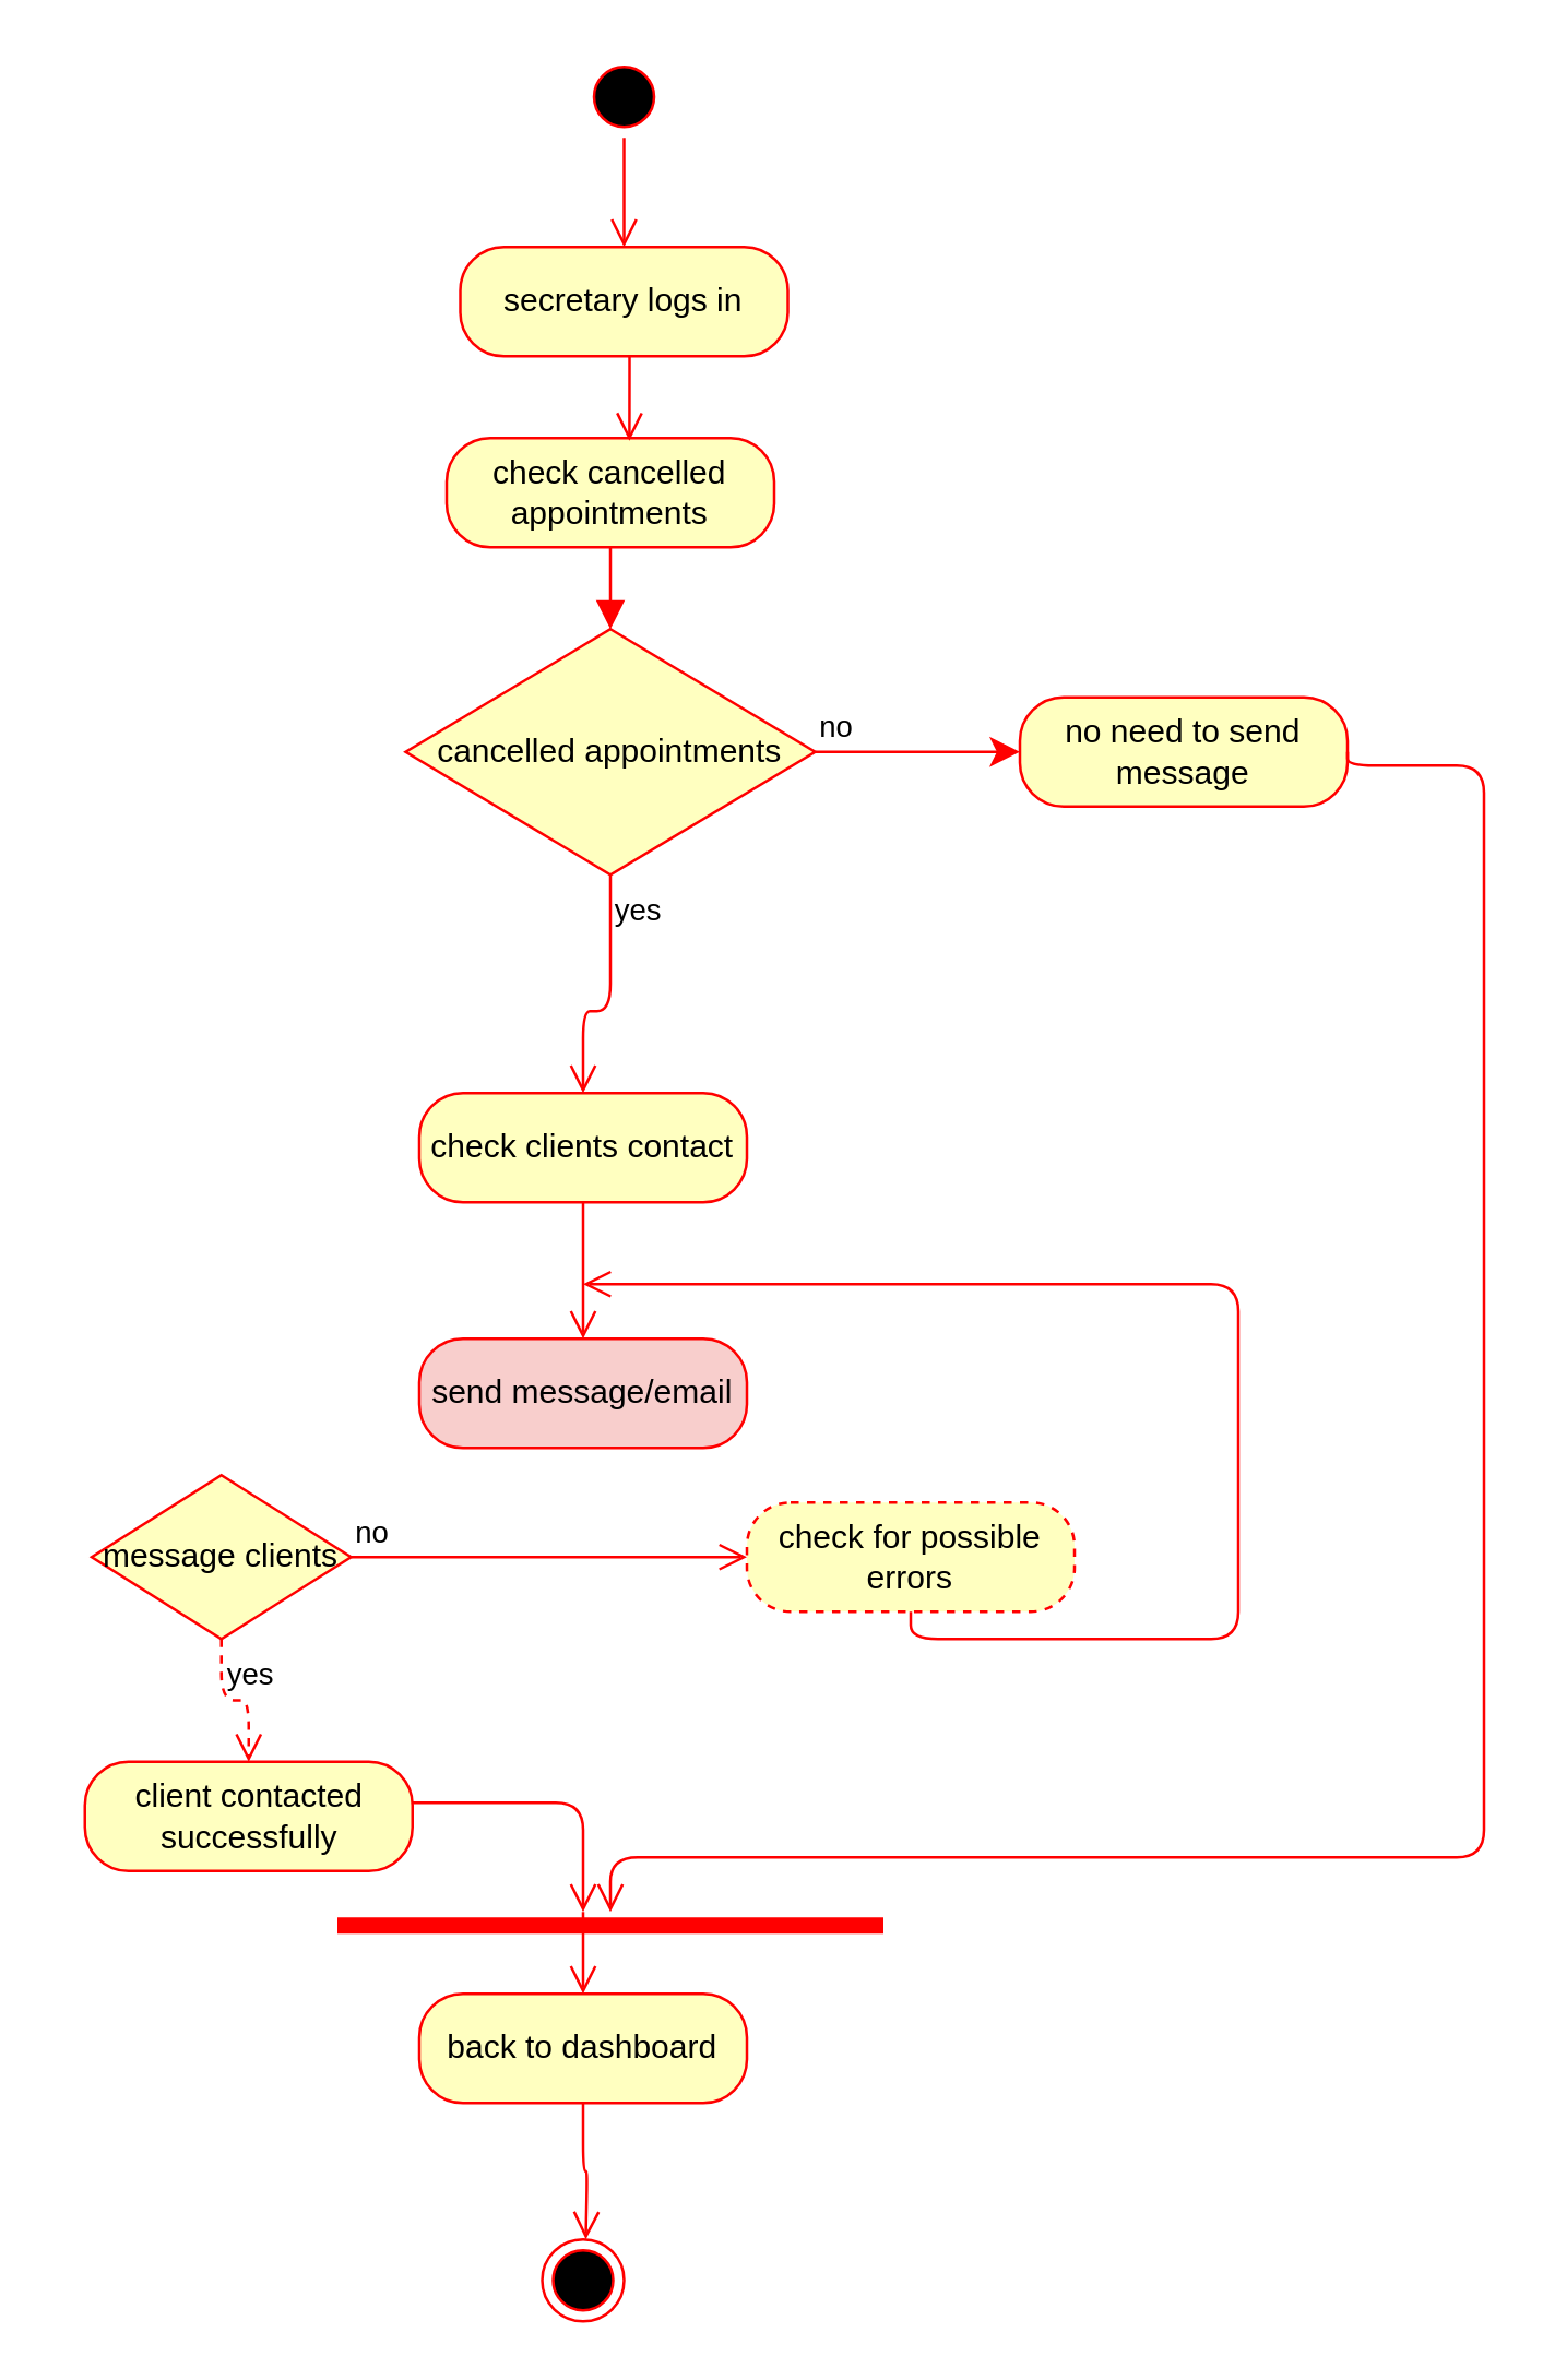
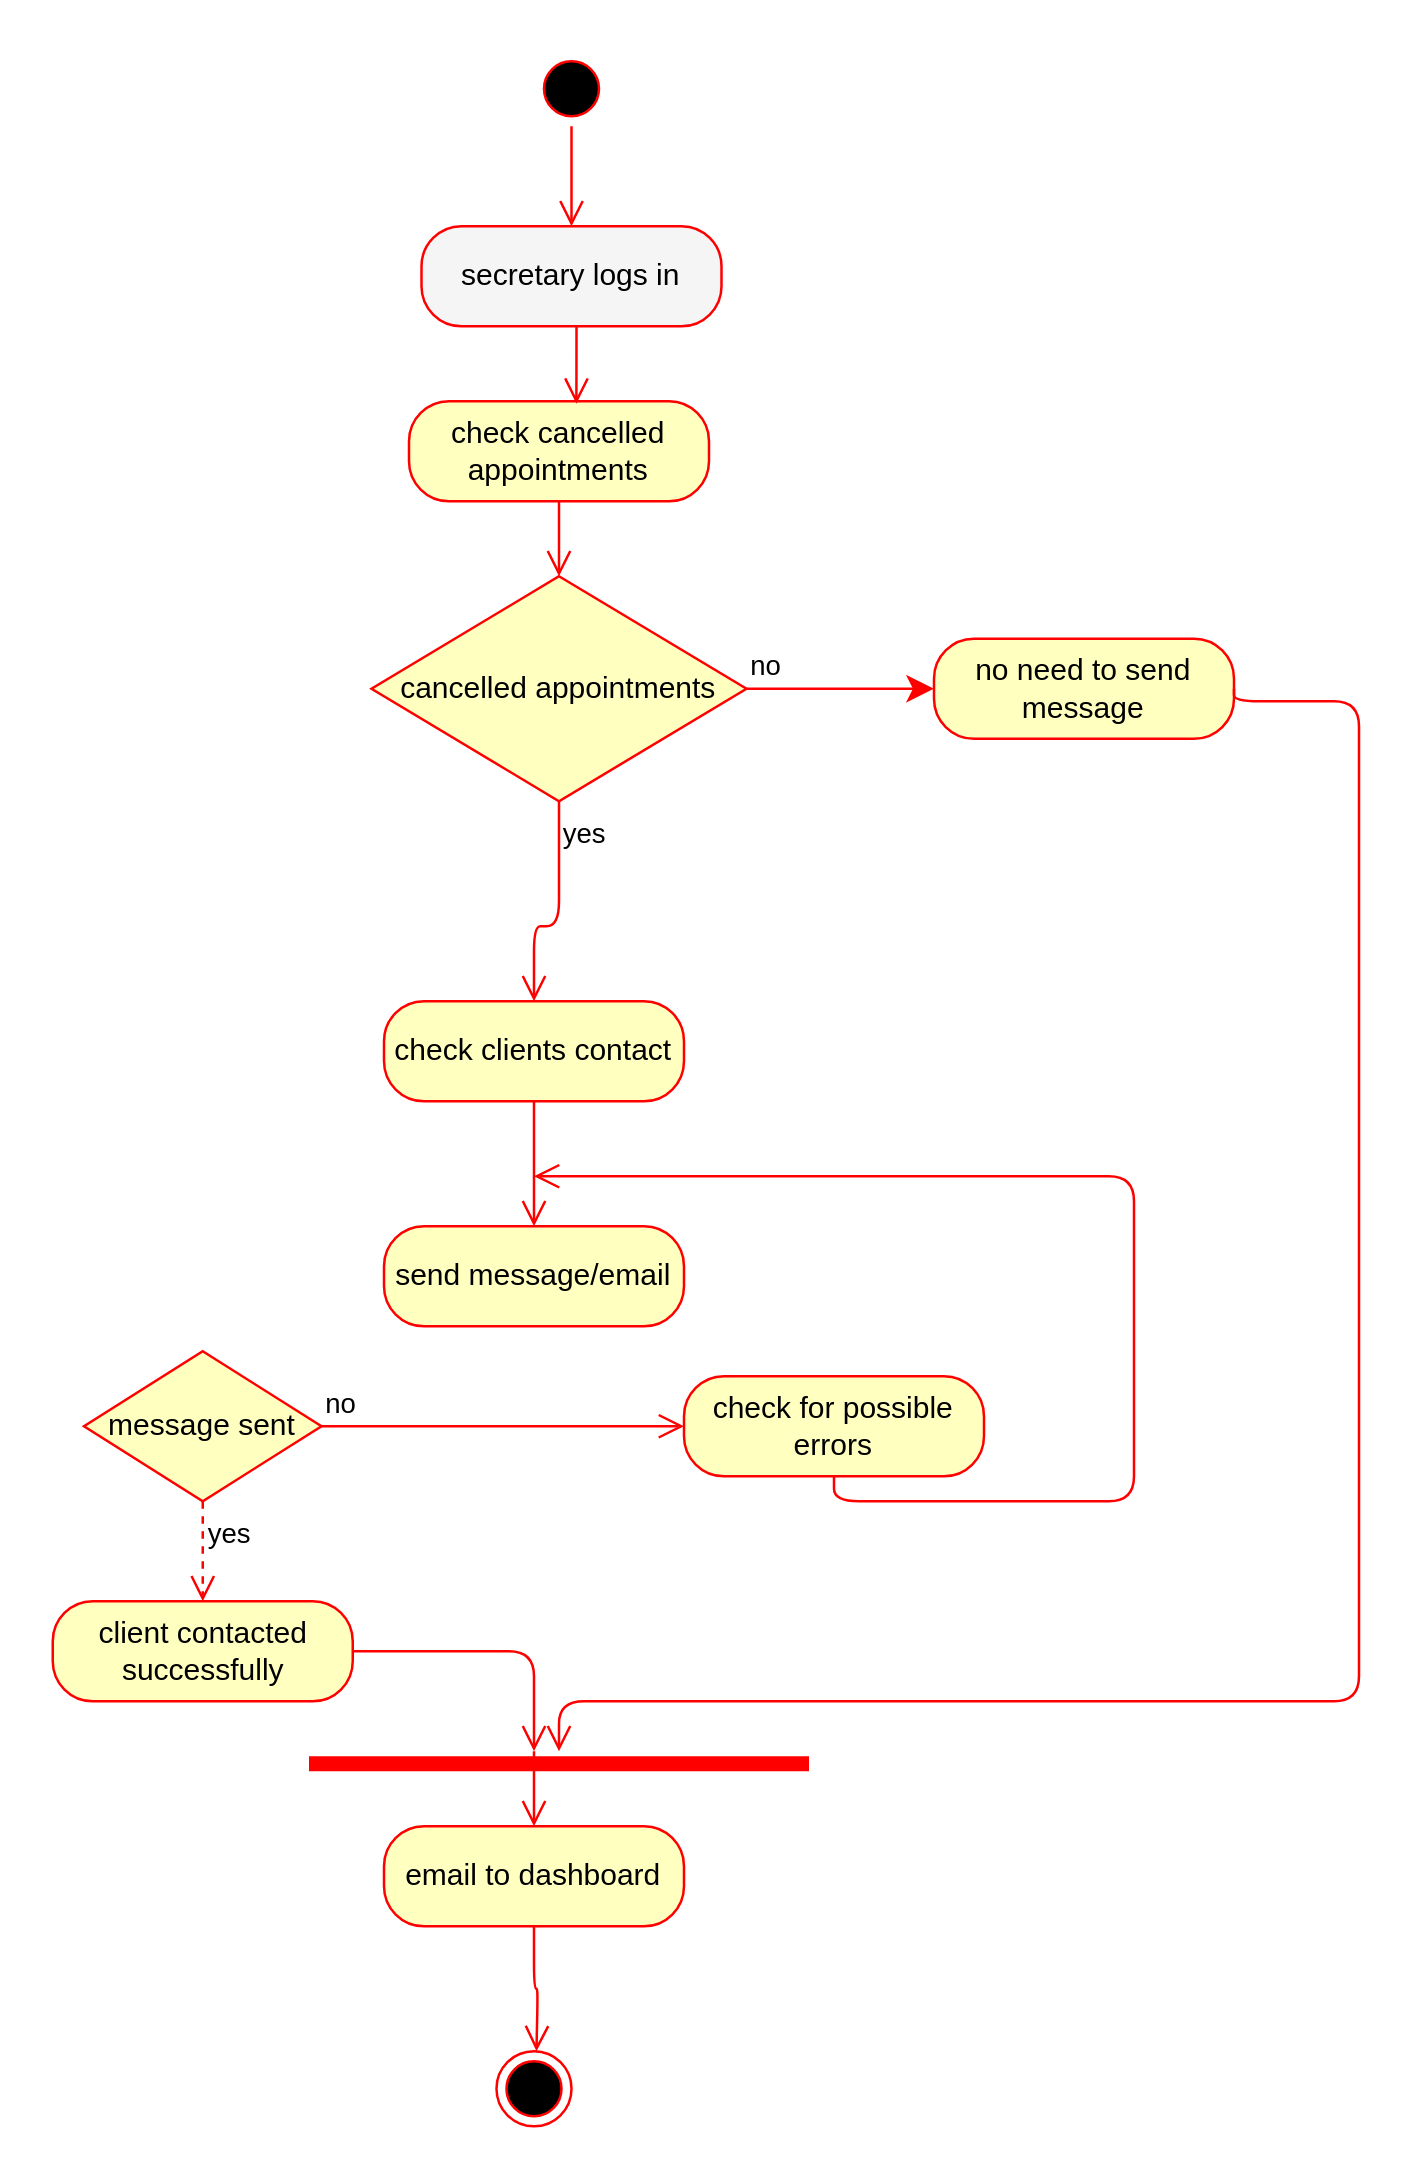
  <mxCell id="0" />
  <mxCell id="1" parent="0" />
  <mxCell id="2" value="" style="ellipse;html=1;shape=startState;fillColor=#000000;strokeColor=#ff0000;" parent="1" vertex="1"><mxGeometry x="213" y="20" width="30" height="30" as="geometry" /></mxCell>
  <mxCell id="3" value="" style="edgeStyle=orthogonalEdgeStyle;html=1;verticalAlign=bottom;endArrow=open;endSize=8;strokeColor=#ff0000;entryX=0.5;entryY=0;entryDx=0;entryDy=0;" parent="1" source="2" target="6" edge="1"><mxGeometry relative="1" as="geometry"><mxPoint x="228" y="100" as="targetPoint" /></mxGeometry></mxCell>
  <mxCell id="4" value="check cancelled appointments" style="rounded=1;whiteSpace=wrap;html=1;arcSize=40;fontColor=#000000;fillColor=#ffffc0;strokeColor=#ff0000;" parent="1" vertex="1"><mxGeometry x="163" y="160" width="120" height="40" as="geometry" /></mxCell>
- <mxCell id="5" value="" style="edgeStyle=orthogonalEdgeStyle;html=1;verticalAlign=bottom;endArrow=block;endSize=8;strokeColor=#ff0000;entryX=0.5;entryY=0;entryDx=0;entryDy=0;" parent="1" source="4" target="8" edge="1"><mxGeometry relative="1" as="geometry"><mxPoint x="233" y="250" as="targetPoint" /><Array as="points"><mxPoint x="223" y="230" /><mxPoint x="223" y="230" /></Array></mxGeometry></mxCell>
- <mxCell id="6" value="secretary logs in" style="rounded=1;whiteSpace=wrap;html=1;arcSize=40;fontColor=#000000;fillColor=#ffffc0;strokeColor=#ff0000;" parent="1" vertex="1"><mxGeometry x="168" y="90" width="120" height="40" as="geometry" /></mxCell>
+ <mxCell id="5" value="" style="edgeStyle=orthogonalEdgeStyle;html=1;verticalAlign=bottom;endArrow=open;endSize=8;strokeColor=#ff0000;entryX=0.5;entryY=0;entryDx=0;entryDy=0;" parent="1" source="4" target="8" edge="1"><mxGeometry relative="1" as="geometry"><mxPoint x="233" y="250" as="targetPoint" /><Array as="points"><mxPoint x="223" y="230" /><mxPoint x="223" y="230" /></Array></mxGeometry></mxCell>
+ <mxCell id="6" value="secretary logs in" style="rounded=1;whiteSpace=wrap;html=1;arcSize=40;fontColor=#000000;fillColor=#f5f5f5;strokeColor=#ff0000;" parent="1" vertex="1"><mxGeometry x="168" y="90" width="120" height="40" as="geometry" /></mxCell>
  <mxCell id="7" value="" style="edgeStyle=orthogonalEdgeStyle;html=1;verticalAlign=bottom;endArrow=open;endSize=8;strokeColor=#ff0000;entryX=0.558;entryY=0.025;entryDx=0;entryDy=0;entryPerimeter=0;" parent="1" source="6" target="4" edge="1"><mxGeometry relative="1" as="geometry"><mxPoint x="228" y="187" as="targetPoint" /><Array as="points"><mxPoint x="230" y="140" /><mxPoint x="230" y="140" /></Array></mxGeometry></mxCell>
  <mxCell id="8" value="cancelled appointments" style="rhombus;whiteSpace=wrap;html=1;fillColor=#ffffc0;strokeColor=#ff0000;" parent="1" vertex="1"><mxGeometry x="148" y="230" width="150" height="90" as="geometry" /></mxCell>
  <mxCell id="9" value="no" style="edgeStyle=orthogonalEdgeStyle;html=1;align=left;verticalAlign=bottom;endArrow=classic;endSize=8;strokeColor=#ff0000;entryX=0;entryY=0.5;entryDx=0;entryDy=0;" parent="1" source="8" target="19" edge="1"><mxGeometry x="-1" relative="1" as="geometry"><mxPoint x="373" y="285" as="targetPoint" /></mxGeometry></mxCell>
  <mxCell id="10" value="yes" style="edgeStyle=orthogonalEdgeStyle;html=1;align=left;verticalAlign=top;endArrow=open;endSize=8;strokeColor=#ff0000;" parent="1" source="8" edge="1"><mxGeometry x="-1" relative="1" as="geometry"><mxPoint x="213" y="400" as="targetPoint" /><Array as="points"><mxPoint x="223" y="370" /><mxPoint x="213" y="370" /></Array></mxGeometry></mxCell>
  <mxCell id="11" value="check clients contact" style="rounded=1;whiteSpace=wrap;html=1;arcSize=40;fontColor=#000000;fillColor=#ffffc0;strokeColor=#ff0000;" parent="1" vertex="1"><mxGeometry x="153" y="400" width="120" height="40" as="geometry" /></mxCell>
  <mxCell id="12" value="" style="edgeStyle=orthogonalEdgeStyle;html=1;verticalAlign=bottom;endArrow=open;endSize=8;strokeColor=#ff0000;" parent="1" source="11" edge="1"><mxGeometry relative="1" as="geometry"><mxPoint x="213" y="490" as="targetPoint" /><Array as="points"><mxPoint x="213" y="470" /><mxPoint x="213" y="470" /></Array></mxGeometry></mxCell>
- <mxCell id="13" value="send message/email" style="rounded=1;whiteSpace=wrap;html=1;arcSize=40;fontColor=#000000;fillColor=#f8cecc;strokeColor=#ff0000;" parent="1" vertex="1"><mxGeometry x="153" y="490" width="120" height="40" as="geometry" /></mxCell>
- <mxCell id="14" value="message clients" style="rhombus;whiteSpace=wrap;html=1;fillColor=#ffffc0;strokeColor=#ff0000;" parent="1" vertex="1"><mxGeometry x="33" y="540" width="95" height="60" as="geometry" /></mxCell>
+ <mxCell id="13" value="send message/email" style="rounded=1;whiteSpace=wrap;html=1;arcSize=40;fontColor=#000000;fillColor=#ffffc0;strokeColor=#ff0000;" parent="1" vertex="1"><mxGeometry x="153" y="490" width="120" height="40" as="geometry" /></mxCell>
+ <mxCell id="14" value="message sent" style="rhombus;whiteSpace=wrap;html=1;fillColor=#ffffc0;strokeColor=#ff0000;" parent="1" vertex="1"><mxGeometry x="33" y="540" width="95" height="60" as="geometry" /></mxCell>
  <mxCell id="15" value="no" style="edgeStyle=orthogonalEdgeStyle;html=1;align=left;verticalAlign=bottom;endArrow=open;endSize=8;strokeColor=#ff0000;entryX=0;entryY=0.5;entryDx=0;entryDy=0;" parent="1" source="14" target="17" edge="1"><mxGeometry x="-1" relative="1" as="geometry"><mxPoint x="348" y="600" as="targetPoint" /></mxGeometry></mxCell>
  <mxCell id="16" value="yes" style="edgeStyle=orthogonalEdgeStyle;html=1;align=left;verticalAlign=top;endArrow=open;endSize=8;strokeColor=#ff0000;entryX=0.5;entryY=0;entryDx=0;entryDy=0;dashed=1;" parent="1" source="14" target="20" edge="1"><mxGeometry x="-1" relative="1" as="geometry"><mxPoint x="213" y="670" as="targetPoint" /></mxGeometry></mxCell>
- <mxCell id="17" value="check for possible errors" style="rounded=1;whiteSpace=wrap;html=1;arcSize=40;fontColor=#000000;fillColor=#ffffc0;strokeColor=#ff0000;dashed=1;" parent="1" vertex="1"><mxGeometry x="273" y="550" width="120" height="40" as="geometry" /></mxCell>
+ <mxCell id="17" value="check for possible errors" style="rounded=1;whiteSpace=wrap;html=1;arcSize=40;fontColor=#000000;fillColor=#ffffc0;strokeColor=#ff0000;" parent="1" vertex="1"><mxGeometry x="273" y="550" width="120" height="40" as="geometry" /></mxCell>
  <mxCell id="18" value="" style="edgeStyle=orthogonalEdgeStyle;html=1;verticalAlign=bottom;endArrow=open;endSize=8;strokeColor=#ff0000;" parent="1" source="17" edge="1"><mxGeometry relative="1" as="geometry"><mxPoint x="213" y="470" as="targetPoint" /><Array as="points"><mxPoint x="333" y="600" /><mxPoint x="453" y="600" /><mxPoint x="453" y="470" /></Array></mxGeometry></mxCell>
  <mxCell id="19" value="no need to send message" style="rounded=1;whiteSpace=wrap;html=1;arcSize=40;fontColor=#000000;fillColor=#ffffc0;strokeColor=#ff0000;" parent="1" vertex="1"><mxGeometry x="373" y="255" width="120" height="40" as="geometry" /></mxCell>
- <mxCell id="20" value="client contacted successfully" style="rounded=1;whiteSpace=wrap;html=1;arcSize=40;fontColor=#000000;fillColor=#ffffc0;strokeColor=#ff0000;" parent="1" vertex="1"><mxGeometry x="30.5" y="645" width="120" height="40" as="geometry" /></mxCell>
+ <mxCell id="20" value="client contacted successfully" style="rounded=1;whiteSpace=wrap;html=1;arcSize=40;fontColor=#000000;fillColor=#ffffc0;strokeColor=#ff0000;" parent="1" vertex="1"><mxGeometry x="20.5" y="640" width="120" height="40" as="geometry" /></mxCell>
  <mxCell id="21" value="" style="edgeStyle=orthogonalEdgeStyle;html=1;verticalAlign=bottom;endArrow=open;endSize=8;strokeColor=#ff0000;" parent="1" source="20" target="23" edge="1"><mxGeometry relative="1" as="geometry"><mxPoint x="213" y="750" as="targetPoint" /><Array as="points"><mxPoint x="213" y="660" /></Array></mxGeometry></mxCell>
  <mxCell id="22" value="" style="edgeStyle=orthogonalEdgeStyle;html=1;verticalAlign=bottom;endArrow=open;endSize=8;strokeColor=#ff0000;exitX=1;exitY=0.5;exitDx=0;exitDy=0;" parent="1" source="19" target="23" edge="1"><mxGeometry relative="1" as="geometry"><mxPoint x="233" y="760" as="targetPoint" /><mxPoint x="553" y="340" as="sourcePoint" /><Array as="points"><mxPoint x="543" y="280" /><mxPoint x="543" y="680" /><mxPoint x="223" y="680" /></Array></mxGeometry></mxCell>
  <mxCell id="23" value="" style="shape=line;html=1;strokeWidth=6;strokeColor=#ff0000;" parent="1" vertex="1"><mxGeometry x="123" y="700" width="200" height="10" as="geometry" /></mxCell>
- <mxCell id="24" value="back to dashboard" style="rounded=1;whiteSpace=wrap;html=1;arcSize=40;fontColor=#000000;fillColor=#ffffc0;strokeColor=#ff0000;" parent="1" vertex="1"><mxGeometry x="153" y="730" width="120" height="40" as="geometry" /></mxCell>
+ <mxCell id="24" value="email to dashboard" style="rounded=1;whiteSpace=wrap;html=1;arcSize=40;fontColor=#000000;fillColor=#ffffc0;strokeColor=#ff0000;" parent="1" vertex="1"><mxGeometry x="153" y="730" width="120" height="40" as="geometry" /></mxCell>
  <mxCell id="25" value="" style="edgeStyle=orthogonalEdgeStyle;html=1;verticalAlign=bottom;endArrow=open;endSize=8;strokeColor=#ff0000;exitX=0.5;exitY=1;exitDx=0;exitDy=0;" parent="1" source="24" edge="1"><mxGeometry relative="1" as="geometry"><mxPoint x="214" y="820" as="targetPoint" /><mxPoint x="213" y="800" as="sourcePoint" /><Array as="points" /></mxGeometry></mxCell>
  <mxCell id="26" value="" style="ellipse;html=1;shape=endState;fillColor=#000000;strokeColor=#ff0000;" parent="1" vertex="1"><mxGeometry x="198" y="820" width="30" height="30" as="geometry" /></mxCell>
  <mxCell id="27" value="" style="edgeStyle=orthogonalEdgeStyle;html=1;verticalAlign=bottom;endArrow=open;endSize=8;strokeColor=#ff0000;" parent="1" edge="1"><mxGeometry relative="1" as="geometry"><mxPoint x="213" y="730" as="targetPoint" /><mxPoint x="213" y="700" as="sourcePoint" /></mxGeometry></mxCell>
  <mxCell id="28" style="edgeStyle=orthogonalEdgeStyle;rounded=0;orthogonalLoop=1;jettySize=auto;html=1;exitX=0.5;exitY=1;exitDx=0;exitDy=0;" parent="1" source="11" target="11" edge="1"><mxGeometry relative="1" as="geometry" /></mxCell>
